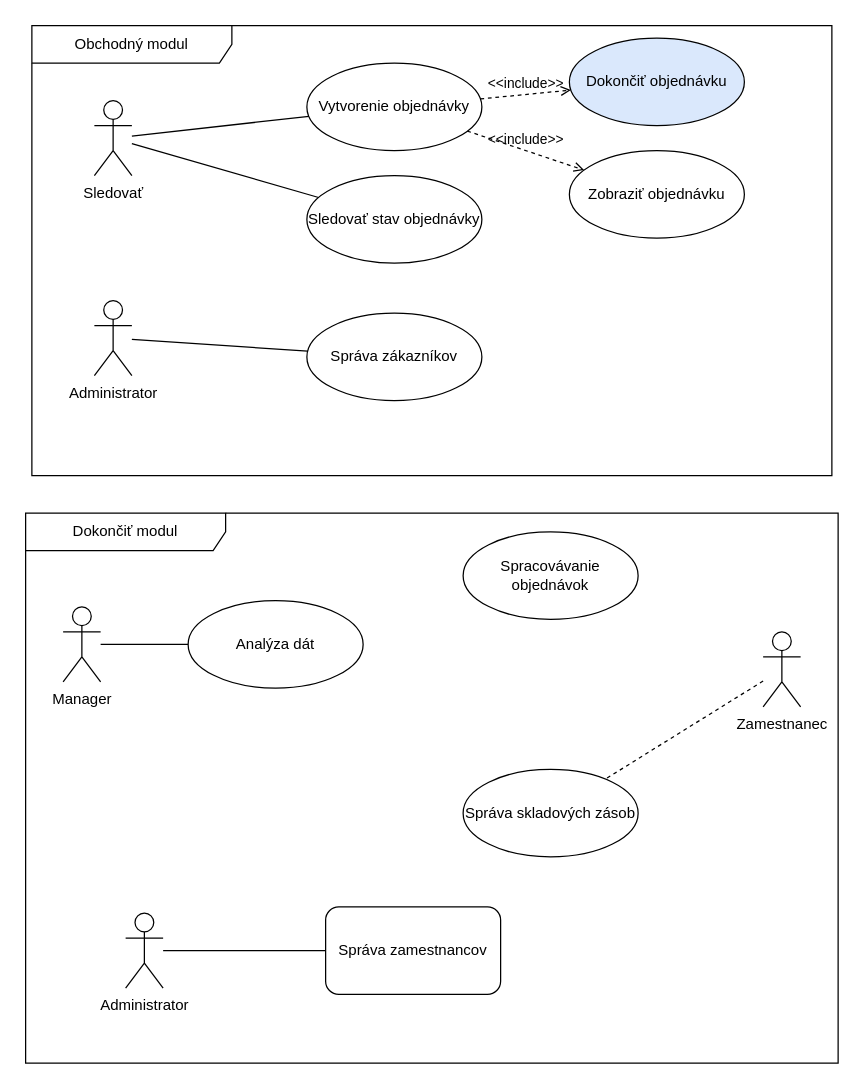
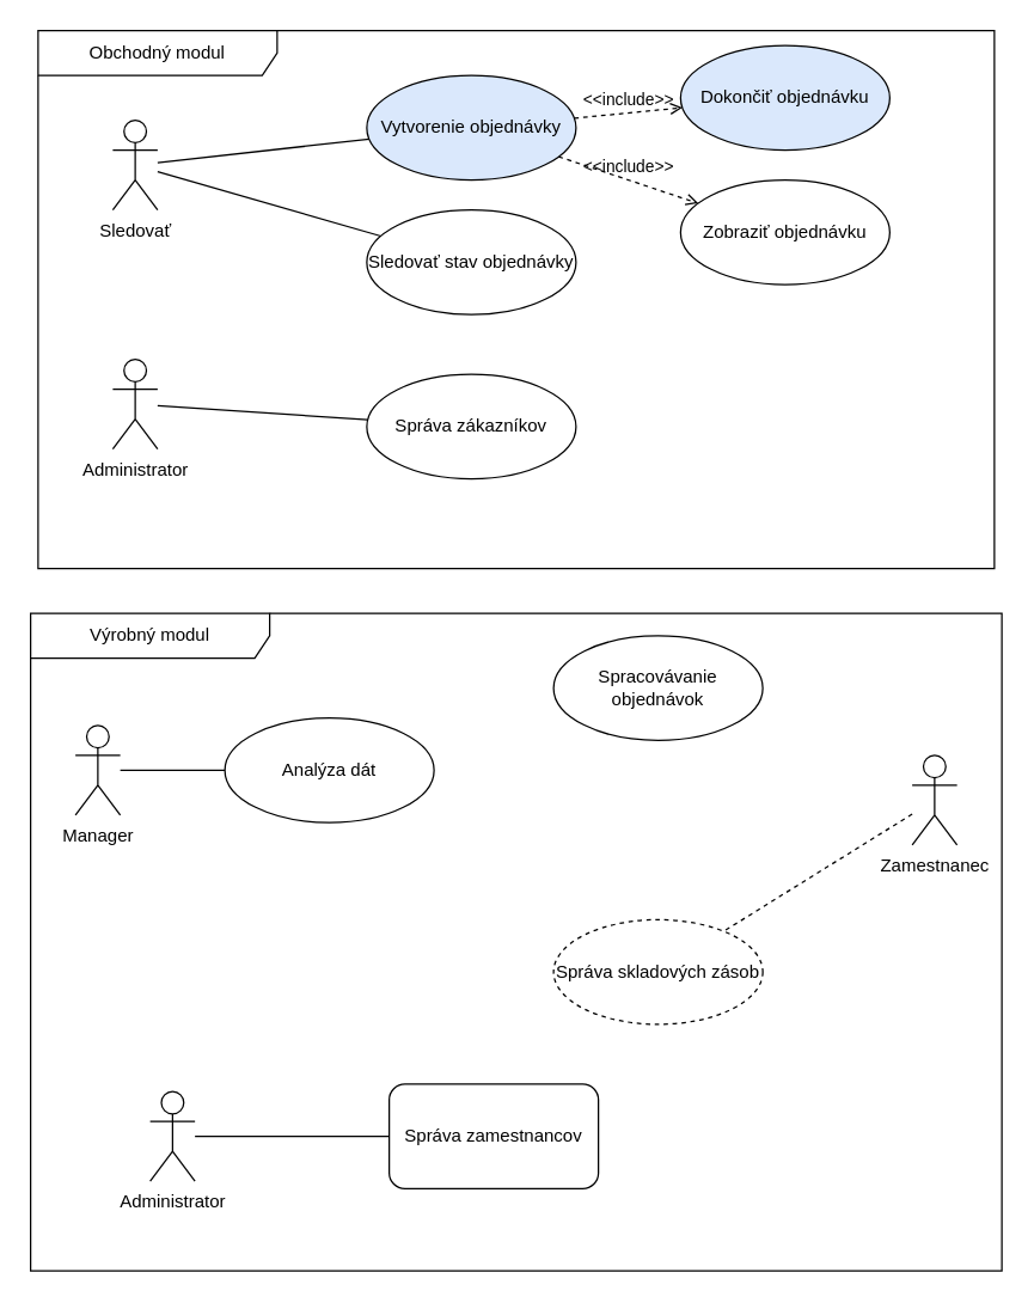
  <mxCell id="0" />
  <mxCell id="1" parent="0" />
  <mxCell id="2" value="Obchodný modul" style="shape=umlFrame;whiteSpace=wrap;html=1;pointerEvents=0;recursiveResize=0;container=1;collapsible=0;width=160;" vertex="1" parent="1"><mxGeometry x="25" y="20" width="640" height="360" as="geometry" /></mxCell>
  <mxCell id="3" value="&amp;lt;&amp;lt;include&amp;gt;&amp;gt;" style="html=1;verticalAlign=bottom;labelBackgroundColor=none;endArrow=open;endFill=0;dashed=1;rounded=0;" edge="1" parent="2" source="9" target="11"><mxGeometry width="160" relative="1" as="geometry"><mxPoint x="380" y="120" as="sourcePoint" /><mxPoint x="540" y="120" as="targetPoint" /></mxGeometry></mxCell>
  <mxCell id="4" value="&amp;lt;&amp;lt;include&amp;gt;&amp;gt;" style="html=1;verticalAlign=bottom;labelBackgroundColor=none;endArrow=open;endFill=0;dashed=1;rounded=0;" edge="1" parent="2" source="9" target="10"><mxGeometry width="160" relative="1" as="geometry"><mxPoint x="380" y="150" as="sourcePoint" /><mxPoint x="540" y="150" as="targetPoint" /></mxGeometry></mxCell>
  <mxCell id="5" value="" style="html=1;verticalAlign=bottom;labelBackgroundColor=none;endArrow=none;endFill=0;endSize=6;align=left;rounded=0;" edge="1" parent="2" source="7" target="9"><mxGeometry x="-1" relative="1" as="geometry"><mxPoint x="180" y="320" as="sourcePoint" /><mxPoint x="340" y="320" as="targetPoint" /></mxGeometry></mxCell>
  <mxCell id="6" value="" style="html=1;verticalAlign=bottom;labelBackgroundColor=none;endArrow=none;endFill=0;endSize=6;align=left;rounded=0;" edge="1" parent="2" source="7" target="8"><mxGeometry x="-1" relative="1" as="geometry"><mxPoint x="80" y="314" as="sourcePoint" /><mxPoint x="208" y="280" as="targetPoint" /></mxGeometry></mxCell>
  <mxCell id="7" value="Sledovať" style="shape=umlActor;verticalLabelPosition=bottom;verticalAlign=top;html=1;" vertex="1" parent="2"><mxGeometry x="50" y="60" width="30" height="60" as="geometry" /></mxCell>
  <mxCell id="8" value="Sledovať stav objednávky" style="ellipse;whiteSpace=wrap;html=1;" vertex="1" parent="2"><mxGeometry x="220" y="120" width="140" height="70" as="geometry" /></mxCell>
- <mxCell id="9" value="Vytvorenie objednávky" style="ellipse;whiteSpace=wrap;html=1;" vertex="1" parent="2"><mxGeometry x="220" y="30" width="140" height="70" as="geometry" /></mxCell>
+ <mxCell id="9" value="Vytvorenie objednávky" style="ellipse;whiteSpace=wrap;html=1;fillColor=#dae8fc;" vertex="1" parent="2"><mxGeometry x="220" y="30" width="140" height="70" as="geometry" /></mxCell>
  <mxCell id="10" value="Zobraziť objednávku" style="ellipse;whiteSpace=wrap;html=1;" vertex="1" parent="2"><mxGeometry x="430" y="100" width="140" height="70" as="geometry" /></mxCell>
  <mxCell id="11" value="Dokončiť objednávku" style="ellipse;whiteSpace=wrap;html=1;fillColor=#dae8fc;" vertex="1" parent="2"><mxGeometry x="430" y="10" width="140" height="70" as="geometry" /></mxCell>
  <mxCell id="12" value="&lt;div&gt;Administrator&lt;/div&gt;" style="shape=umlActor;verticalLabelPosition=bottom;verticalAlign=top;html=1;" vertex="1" parent="2"><mxGeometry x="50" y="220" width="30" height="60" as="geometry" /></mxCell>
  <mxCell id="13" value="Správa zákazníkov" style="ellipse;whiteSpace=wrap;html=1;" vertex="1" parent="2"><mxGeometry x="220" y="230" width="140" height="70" as="geometry" /></mxCell>
  <mxCell id="14" value="" style="html=1;verticalAlign=bottom;labelBackgroundColor=none;endArrow=none;endFill=0;endSize=6;align=left;rounded=0;" edge="1" parent="2" source="12" target="13"><mxGeometry x="-1" relative="1" as="geometry"><mxPoint x="460" y="274" as="sourcePoint" /><mxPoint x="588" y="240" as="targetPoint" /></mxGeometry></mxCell>
- <mxCell id="15" value="Dokončiť modul" style="shape=umlFrame;whiteSpace=wrap;html=1;pointerEvents=0;recursiveResize=0;container=1;collapsible=0;width=160;" vertex="1" parent="1"><mxGeometry x="20" y="410" width="650" height="440" as="geometry" /></mxCell>
+ <mxCell id="15" value="Výrobný modul" style="shape=umlFrame;whiteSpace=wrap;html=1;pointerEvents=0;recursiveResize=0;container=1;collapsible=0;width=160;" vertex="1" parent="1"><mxGeometry x="20" y="410" width="650" height="440" as="geometry" /></mxCell>
  <mxCell id="16" value="&lt;div&gt;Zamestnanec&lt;/div&gt;&lt;div&gt;&lt;br&gt;&lt;/div&gt;" style="shape=umlActor;verticalLabelPosition=bottom;verticalAlign=top;html=1;" vertex="1" parent="15"><mxGeometry x="590" y="95" width="30" height="60" as="geometry" /></mxCell>
  <mxCell id="17" value="Spracovávanie objednávok" style="ellipse;whiteSpace=wrap;html=1;" vertex="1" parent="15"><mxGeometry x="350" y="15" width="140" height="70" as="geometry" /></mxCell>
  <mxCell id="18" value="Analýza dát" style="ellipse;whiteSpace=wrap;html=1;" vertex="1" parent="15"><mxGeometry x="130" y="70" width="140" height="70" as="geometry" /></mxCell>
  <mxCell id="19" value="Správa zamestnancov" style="whiteSpace=wrap;html=1;rounded=1;" vertex="1" parent="15"><mxGeometry x="240" y="315" width="140" height="70" as="geometry" /></mxCell>
  <mxCell id="20" value="&lt;div&gt;Administrator&lt;/div&gt;" style="shape=umlActor;verticalLabelPosition=bottom;verticalAlign=top;html=1;" vertex="1" parent="15"><mxGeometry x="80" y="320" width="30" height="60" as="geometry" /></mxCell>
  <mxCell id="21" value="&lt;div&gt;Manager&lt;/div&gt;" style="shape=umlActor;verticalLabelPosition=bottom;verticalAlign=top;html=1;" vertex="1" parent="15"><mxGeometry x="30" y="75" width="30" height="60" as="geometry" /></mxCell>
  <mxCell id="22" value="" style="html=1;verticalAlign=bottom;labelBackgroundColor=none;endArrow=none;endFill=0;endSize=6;align=left;rounded=0;" edge="1" parent="15" source="21" target="18"><mxGeometry x="-1" relative="1" as="geometry"><mxPoint x="150" y="220" as="sourcePoint" /><mxPoint x="278" y="186" as="targetPoint" /></mxGeometry></mxCell>
  <mxCell id="23" value="" style="html=1;verticalAlign=bottom;labelBackgroundColor=none;endArrow=none;endFill=0;endSize=6;align=left;rounded=0;" edge="1" parent="15" source="20" target="19"><mxGeometry x="-1" relative="1" as="geometry"><mxPoint x="310" y="254" as="sourcePoint" /><mxPoint x="438" y="220" as="targetPoint" /></mxGeometry></mxCell>
- <mxCell id="24" value="Správa skladových zásob" style="ellipse;whiteSpace=wrap;html=1;" vertex="1" parent="15"><mxGeometry x="350" y="205" width="140" height="70" as="geometry" /></mxCell>
+ <mxCell id="24" value="Správa skladových zásob" style="ellipse;whiteSpace=wrap;html=1;dashed=1;" vertex="1" parent="15"><mxGeometry x="350" y="205" width="140" height="70" as="geometry" /></mxCell>
  <mxCell id="25" value="" style="html=1;verticalAlign=bottom;labelBackgroundColor=none;endArrow=none;endFill=0;endSize=6;align=left;rounded=0;dashed=1;" edge="1" parent="15" source="16" target="24"><mxGeometry x="-1" relative="1" as="geometry"><mxPoint x="110" y="87" as="sourcePoint" /><mxPoint x="234" y="66" as="targetPoint" /></mxGeometry></mxCell>
